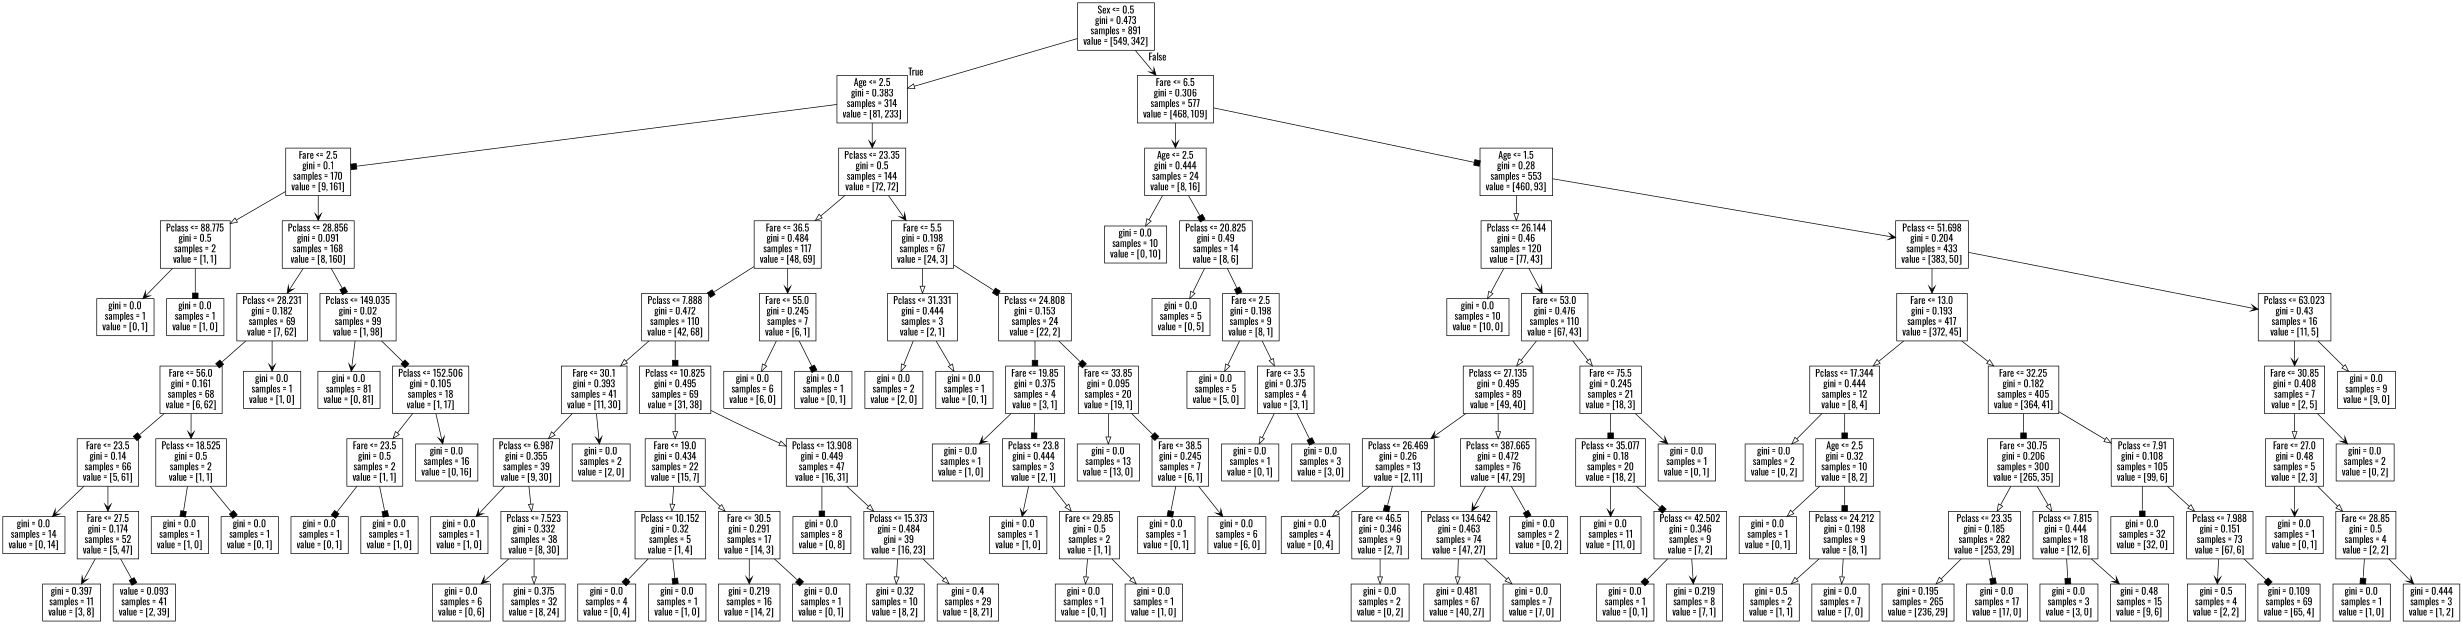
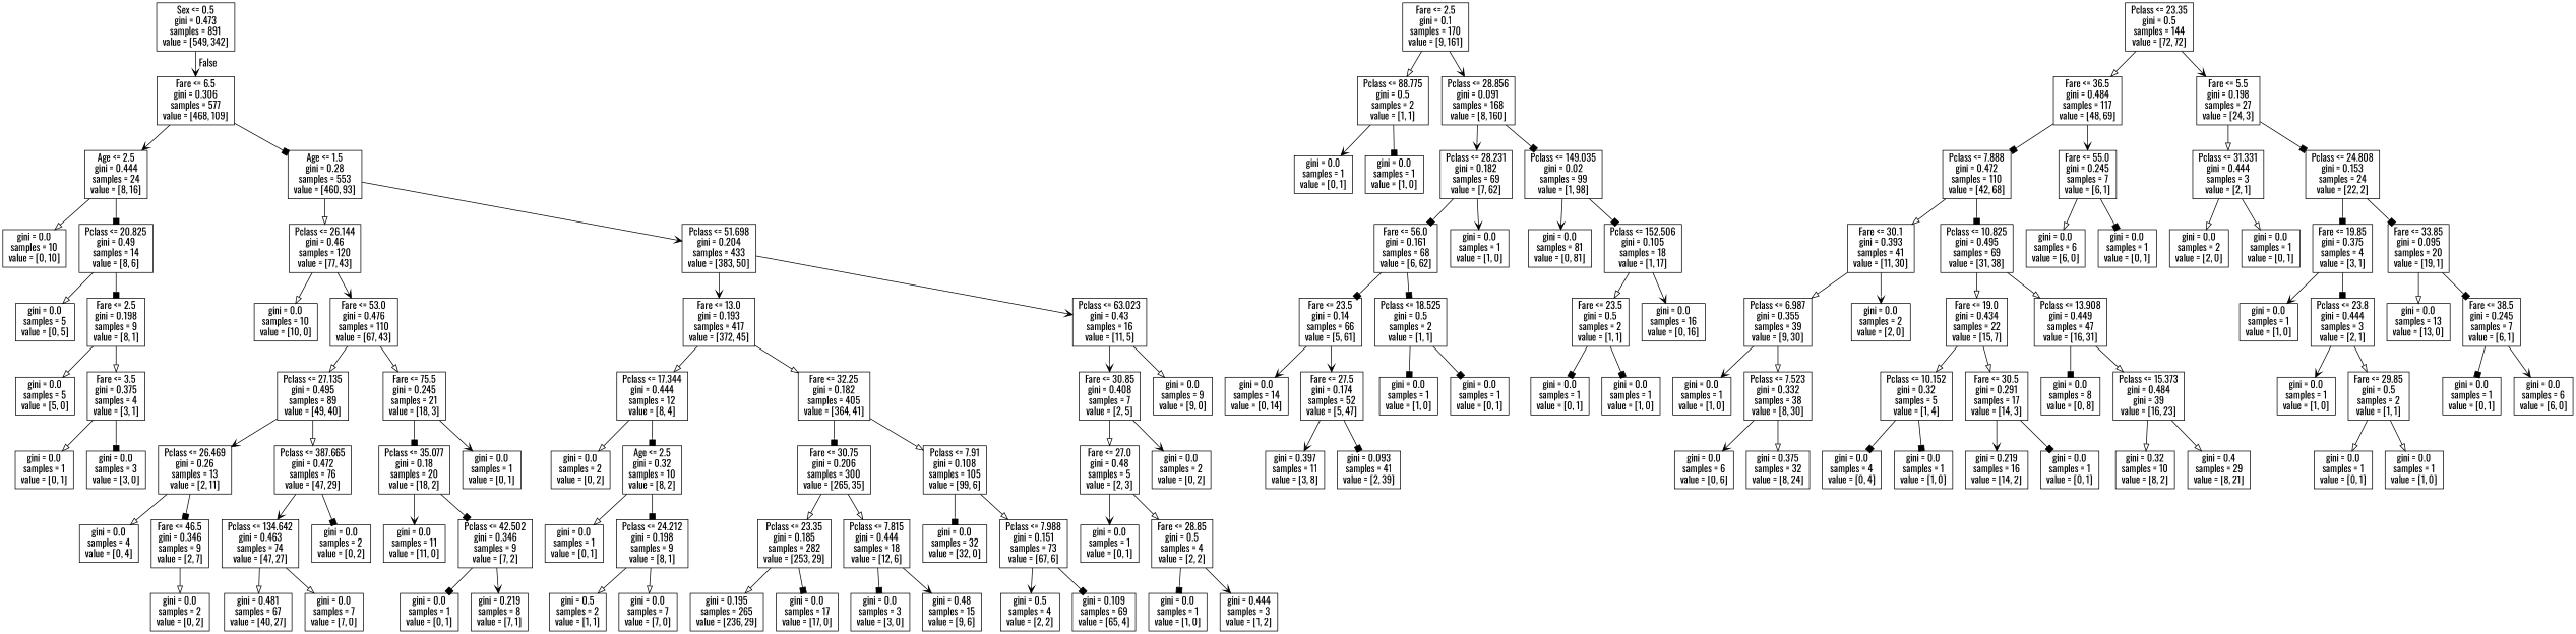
  digraph {
    fontname=Oswald
    node [fontname=Oswald shape=box]
    edge [arrowhead=onormal fontname=Oswald]
    n1 [label="Sex <= 0.5\ngini = 0.473\nsamples = 891\nvalue = [549, 342]"]
-   n2 [label="Age <= 2.5\ngini = 0.383\nsamples = 314\nvalue = [81, 233]"]
    n3 [label="Fare <= 6.5\ngini = 0.306\nsamples = 577\nvalue = [468, 109]"]
    n4 [label="Fare <= 2.5\ngini = 0.1\nsamples = 170\nvalue = [9, 161]"]
    n5 [label="Pclass <= 23.35\ngini = 0.5\nsamples = 144\nvalue = [72, 72]"]
    n6 [label="Age <= 2.5\ngini = 0.444\nsamples = 24\nvalue = [8, 16]"]
    n7 [label="Age <= 1.5\ngini = 0.28\nsamples = 553\nvalue = [460, 93]"]
    n8 [label="Pclass <= 88.775\ngini = 0.5\nsamples = 2\nvalue = [1, 1]"]
    n9 [label="Pclass <= 28.856\ngini = 0.091\nsamples = 168\nvalue = [8, 160]"]
    n10 [label="Fare <= 36.5\ngini = 0.484\nsamples = 117\nvalue = [48, 69]"]
-   n11 [label="Fare <= 5.5\ngini = 0.198\nsamples = 67\nvalue = [24, 3]"]
+   n11 [label="Fare <= 5.5\ngini = 0.198\nsamples = 27\nvalue = [24, 3]"]
    n12 [label="gini = 0.0\nsamples = 1\nvalue = [0, 1]"]
    n13 [label="gini = 0.0\nsamples = 1\nvalue = [1, 0]"]
    n14 [label="Pclass <= 28.231\ngini = 0.182\nsamples = 69\nvalue = [7, 62]"]
    n15 [label="Pclass <= 149.035\ngini = 0.02\nsamples = 99\nvalue = [1, 98]"]
    n16 [label="Fare <= 56.0\ngini = 0.161\nsamples = 68\nvalue = [6, 62]"]
    n17 [label="gini = 0.0\nsamples = 1\nvalue = [1, 0]"]
    n18 [label="gini = 0.0\nsamples = 81\nvalue = [0, 81]"]
    n19 [label="Pclass <= 152.506\ngini = 0.105\nsamples = 18\nvalue = [1, 17]"]
    n20 [label="Fare <= 23.5\ngini = 0.14\nsamples = 66\nvalue = [5, 61]"]
    n21 [label="Pclass <= 18.525\ngini = 0.5\nsamples = 2\nvalue = [1, 1]"]
    n22 [label="gini = 0.0\nsamples = 14\nvalue = [0, 14]"]
    n23 [label="Fare <= 27.5\ngini = 0.174\nsamples = 52\nvalue = [5, 47]"]
    n24 [label="gini = 0.0\nsamples = 1\nvalue = [1, 0]"]
    n25 [label="gini = 0.0\nsamples = 1\nvalue = [0, 1]"]
    n26 [label="gini = 0.397\nsamples = 11\nvalue = [3, 8]"]
-   n27 [label="value = 0.093\nsamples = 41\nvalue = [2, 39]"]
+   n27 [label="gini = 0.093\nsamples = 41\nvalue = [2, 39]"]
    n28 [label="Fare <= 23.5\ngini = 0.5\nsamples = 2\nvalue = [1, 1]"]
    n29 [label="gini = 0.0\nsamples = 16\nvalue = [0, 16]"]
    n30 [label="gini = 0.0\nsamples = 1\nvalue = [0, 1]"]
    n31 [label="gini = 0.0\nsamples = 1\nvalue = [1, 0]"]
    n32 [label="Pclass <= 7.888\ngini = 0.472\nsamples = 110\nvalue = [42, 68]"]
    n33 [label="Fare <= 55.0\ngini = 0.245\nsamples = 7\nvalue = [6, 1]"]
    n34 [label="Pclass <= 31.331\ngini = 0.444\nsamples = 3\nvalue = [2, 1]"]
    n35 [label="Pclass <= 24.808\ngini = 0.153\nsamples = 24\nvalue = [22, 2]"]
    n36 [label="Fare <= 30.1\ngini = 0.393\nsamples = 41\nvalue = [11, 30]"]
    n37 [label="Pclass <= 10.825\ngini = 0.495\nsamples = 69\nvalue = [31, 38]"]
    n38 [label="gini = 0.0\nsamples = 6\nvalue = [6, 0]"]
    n39 [label="gini = 0.0\nsamples = 1\nvalue = [0, 1]"]
    n40 [label="Pclass <= 6.987\ngini = 0.355\nsamples = 39\nvalue = [9, 30]"]
    n41 [label="gini = 0.0\nsamples = 2\nvalue = [2, 0]"]
    n42 [label="Fare <= 19.0\ngini = 0.434\nsamples = 22\nvalue = [15, 7]"]
    n43 [label="Pclass <= 13.908\ngini = 0.449\nsamples = 47\nvalue = [16, 31]"]
    n44 [label="gini = 0.0\nsamples = 1\nvalue = [1, 0]"]
    n45 [label="Pclass <= 7.523\ngini = 0.332\nsamples = 38\nvalue = [8, 30]"]
    n46 [label="gini = 0.0\nsamples = 6\nvalue = [0, 6]"]
    n47 [label="gini = 0.375\nsamples = 32\nvalue = [8, 24]"]
    n48 [label="Pclass <= 10.152\ngini = 0.32\nsamples = 5\nvalue = [1, 4]"]
    n49 [label="Fare <= 30.5\ngini = 0.291\nsamples = 17\nvalue = [14, 3]"]
    n50 [label="gini = 0.0\nsamples = 8\nvalue = [0, 8]"]
    n51 [label="Pclass <= 15.373\ngini = 0.484\ngini = 39\nvalue = [16, 23]"]
    n52 [label="gini = 0.0\nsamples = 4\nvalue = [0, 4]"]
    n53 [label="gini = 0.0\nsamples = 1\nvalue = [1, 0]"]
    n54 [label="gini = 0.219\nsamples = 16\nvalue = [14, 2]"]
    n55 [label="gini = 0.0\nsamples = 1\nvalue = [0, 1]"]
    n56 [label="gini = 0.32\nsamples = 10\nvalue = [8, 2]"]
    n57 [label="gini = 0.4\nsamples = 29\nvalue = [8, 21]"]
    n58 [label="gini = 0.0\nsamples = 2\nvalue = [2, 0]"]
    n59 [label="gini = 0.0\nsamples = 1\nvalue = [0, 1]"]
    n60 [label="Fare <= 19.85\ngini = 0.375\nsamples = 4\nvalue = [3, 1]"]
    n61 [label="Fare <= 33.85\ngini = 0.095\nsamples = 20\nvalue = [19, 1]"]
    n62 [label="gini = 0.0\nsamples = 1\nvalue = [1, 0]"]
    n63 [label="Pclass <= 23.8\ngini = 0.444\nsamples = 3\nvalue = [2, 1]"]
    n64 [label="gini = 0.0\nsamples = 13\nvalue = [13, 0]"]
    n65 [label="Fare <= 38.5\ngini = 0.245\nsamples = 7\nvalue = [6, 1]"]
    n66 [label="gini = 0.0\nsamples = 1\nvalue = [1, 0]"]
    n67 [label="Fare <= 29.85\ngini = 0.5\nsamples = 2\nvalue = [1, 1]"]
    n68 [label="gini = 0.0\nsamples = 1\nvalue = [0, 1]"]
    n69 [label="gini = 0.0\nsamples = 1\nvalue = [1, 0]"]
    n70 [label="gini = 0.0\nsamples = 1\nvalue = [0, 1]"]
    n71 [label="gini = 0.0\nsamples = 6\nvalue = [6, 0]"]
    n72 [label="gini = 0.0\nsamples = 10\nvalue = [0, 10]"]
    n73 [label="Pclass <= 20.825\ngini = 0.49\nsamples = 14\nvalue = [8, 6]"]
    n74 [label="Pclass <= 26.144\ngini = 0.46\nsamples = 120\nvalue = [77, 43]"]
    n75 [label="Pclass <= 51.698\ngini = 0.204\nsamples = 433\nvalue = [383, 50]"]
    n76 [label="gini = 0.0\nsamples = 5\nvalue = [0, 5]"]
    n77 [label="Fare <= 2.5\ngini = 0.198\nsamples = 9\nvalue = [8, 1]"]
    n78 [label="gini = 0.0\nsamples = 5\nvalue = [5, 0]"]
    n79 [label="Fare <= 3.5\ngini = 0.375\nsamples = 4\nvalue = [3, 1]"]
    n80 [label="gini = 0.0\nsamples = 1\nvalue = [0, 1]"]
    n81 [label="gini = 0.0\nsamples = 3\nvalue = [3, 0]"]
    n82 [label="gini = 0.0\nsamples = 10\nvalue = [10, 0]"]
    n83 [label="Fare <= 53.0\ngini = 0.476\nsamples = 110\nvalue = [67, 43]"]
    n84 [label="Fare <= 13.0\ngini = 0.193\nsamples = 417\nvalue = [372, 45]"]
    n85 [label="Pclass <= 63.023\ngini = 0.43\nsamples = 16\nvalue = [11, 5]"]
    n86 [label="Pclass <= 27.135\ngini = 0.495\nsamples = 89\nvalue = [49, 40]"]
    n87 [label="Fare <= 75.5\ngini = 0.245\nsamples = 21\nvalue = [18, 3]"]
    n88 [label="Pclass <= 26.469\ngini = 0.26\nsamples = 13\nvalue = [2, 11]"]
    n89 [label="Pclass <= 387.665\ngini = 0.472\nsamples = 76\nvalue = [47, 29]"]
    n90 [label="Pclass <= 35.077\ngini = 0.18\nsamples = 20\nvalue = [18, 2]"]
    n91 [label="gini = 0.0\nsamples = 1\nvalue = [0, 1]"]
    n92 [label="gini = 0.0\nsamples = 4\nvalue = [0, 4]"]
    n93 [label="Fare <= 46.5\ngini = 0.346\nsamples = 9\nvalue = [2, 7]"]
    n94 [label="Pclass <= 134.642\ngini = 0.463\nsamples = 74\nvalue = [47, 27]"]
    n95 [label="gini = 0.0\nsamples = 2\nvalue = [0, 2]"]
    n96 [label="gini = 0.0\nsamples = 2\nvalue = [0, 2]"]
    n97 [label="gini = 0.481\nsamples = 67\nvalue = [40, 27]"]
    n98 [label="gini = 0.0\nsamples = 7\nvalue = [7, 0]"]
    n99 [label="gini = 0.0\nsamples = 11\nvalue = [11, 0]"]
    n100 [label="Pclass <= 42.502\ngini = 0.346\nsamples = 9\nvalue = [7, 2]"]
    n101 [label="gini = 0.0\nsamples = 1\nvalue = [0, 1]"]
    n102 [label="gini = 0.219\nsamples = 8\nvalue = [7, 1]"]
    n103 [label="Pclass <= 17.344\ngini = 0.444\nsamples = 12\nvalue = [8, 4]"]
    n104 [label="Fare <= 32.25\ngini = 0.182\nsamples = 405\nvalue = [364, 41]"]
    n105 [label="Fare <= 30.85\ngini = 0.408\nsamples = 7\nvalue = [2, 5]"]
    n106 [label="gini = 0.0\nsamples = 9\nvalue = [9, 0]"]
    n107 [label="gini = 0.0\nsamples = 2\nvalue = [0, 2]"]
    n108 [label="Age <= 2.5\ngini = 0.32\nsamples = 10\nvalue = [8, 2]"]
    n109 [label="Fare <= 30.75\ngini = 0.206\nsamples = 300\nvalue = [265, 35]"]
    n110 [label="Pclass <= 7.91\ngini = 0.108\nsamples = 105\nvalue = [99, 6]"]
    n111 [label="gini = 0.0\nsamples = 1\nvalue = [0, 1]"]
    n112 [label="Pclass <= 24.212\ngini = 0.198\nsamples = 9\nvalue = [8, 1]"]
    n113 [label="gini = 0.5\nsamples = 2\nvalue = [1, 1]"]
    n114 [label="gini = 0.0\nsamples = 7\nvalue = [7, 0]"]
    n115 [label="Pclass <= 23.35\ngini = 0.185\nsamples = 282\nvalue = [253, 29]"]
    n116 [label="Pclass <= 7.815\ngini = 0.444\nsamples = 18\nvalue = [12, 6]"]
    n117 [label="gini = 0.0\nsamples = 32\nvalue = [32, 0]"]
    n118 [label="Pclass <= 7.988\ngini = 0.151\nsamples = 73\nvalue = [67, 6]"]
    n119 [label="gini = 0.195\nsamples = 265\nvalue = [236, 29]"]
    n120 [label="gini = 0.0\nsamples = 17\nvalue = [17, 0]"]
    n121 [label="gini = 0.0\nsamples = 3\nvalue = [3, 0]"]
    n122 [label="gini = 0.48\nsamples = 15\nvalue = [9, 6]"]
    n123 [label="gini = 0.5\nsamples = 4\nvalue = [2, 2]"]
    n124 [label="gini = 0.109\nsamples = 69\nvalue = [65, 4]"]
    n125 [label="Fare <= 27.0\ngini = 0.48\nsamples = 5\nvalue = [2, 3]"]
    n126 [label="gini = 0.0\nsamples = 2\nvalue = [0, 2]"]
    n127 [label="gini = 0.0\nsamples = 1\nvalue = [0, 1]"]
    n128 [label="Fare <= 28.85\ngini = 0.5\nsamples = 4\nvalue = [2, 2]"]
    n129 [label="gini = 0.0\nsamples = 1\nvalue = [1, 0]"]
    n130 [label="gini = 0.444\nsamples = 3\nvalue = [1, 2]"]
-   n1 -> n2 [headlabel=True labelangle=45 labeldistance=2.5]
    n1 -> n3 [arrowhead=vee headlabel=False labelangle=-45 labeldistance=2.5]
-   n2 -> n4 [arrowhead=box]
-   n2 -> n5 [arrowhead=vee]
    n3 -> n6 [arrowhead=vee]
    n3 -> n7 [arrowhead=box]
    n4 -> n8
    n4 -> n9 [arrowhead=vee]
    n5 -> n10
    n5 -> n11 [arrowhead=vee]
    n6 -> n72
    n6 -> n73 [arrowhead=box]
    n7 -> n74
    n7 -> n75 [arrowhead=vee]
    n8 -> n12 [arrowhead=vee]
    n8 -> n13 [arrowhead=box]
    n9 -> n14 [arrowhead=vee]
    n9 -> n15 [arrowhead=box]
    n10 -> n32 [arrowhead=box]
    n10 -> n33 [arrowhead=vee]
    n11 -> n34
    n11 -> n35 [arrowhead=box]
    n14 -> n16 [arrowhead=box]
    n14 -> n17 [arrowhead=vee]
    n15 -> n18 [arrowhead=vee]
    n15 -> n19 [arrowhead=box]
    n16 -> n20 [arrowhead=box]
-   n16 -> n21 [arrowhead=vee]
+   n16 -> n21 [arrowhead=box]
    n19 -> n28
    n19 -> n29 [arrowhead=vee]
    n20 -> n22 [arrowhead=vee]
    n20 -> n23 [arrowhead=vee]
    n21 -> n24 [arrowhead=box]
    n21 -> n25 [arrowhead=box]
    n23 -> n26 [arrowhead=vee]
    n23 -> n27 [arrowhead=box]
    n28 -> n30 [arrowhead=box]
    n28 -> n31 [arrowhead=box]
    n32 -> n36
    n32 -> n37 [arrowhead=box]
    n33 -> n38
    n33 -> n39 [arrowhead=box]
    n34 -> n58
    n34 -> n59
    n35 -> n60 [arrowhead=box]
    n35 -> n61 [arrowhead=box]
    n36 -> n40
    n36 -> n41 [arrowhead=vee]
    n37 -> n42
    n37 -> n43
    n40 -> n44 [arrowhead=vee]
    n40 -> n45
    n42 -> n48
    n42 -> n49
    n43 -> n50 [arrowhead=box]
    n43 -> n51
    n45 -> n46 [arrowhead=vee]
    n45 -> n47
    n48 -> n52 [arrowhead=box]
    n48 -> n53 [arrowhead=box]
    n49 -> n54 [arrowhead=vee]
    n49 -> n55 [arrowhead=box]
    n51 -> n56
    n51 -> n57
    n60 -> n62 [arrowhead=vee]
    n60 -> n63 [arrowhead=box]
    n61 -> n64
    n61 -> n65 [arrowhead=box]
    n63 -> n66 [arrowhead=vee]
    n63 -> n67
    n65 -> n70 [arrowhead=box]
    n65 -> n71 [arrowhead=vee]
    n67 -> n68
    n67 -> n69
    n73 -> n76
    n73 -> n77 [arrowhead=box]
    n74 -> n82
    n74 -> n83 [arrowhead=vee]
    n75 -> n84 [arrowhead=vee]
    n75 -> n85 [arrowhead=vee]
    n77 -> n78
    n77 -> n79
    n79 -> n80
    n79 -> n81 [arrowhead=box]
    n83 -> n86
    n83 -> n87
    n84 -> n103
    n84 -> n104
    n85 -> n105 [arrowhead=vee]
    n85 -> n106
    n86 -> n88 [arrowhead=vee]
    n86 -> n89
    n87 -> n90 [arrowhead=box]
    n87 -> n91 [arrowhead=vee]
    n88 -> n92
    n88 -> n93 [arrowhead=box]
    n89 -> n94 [arrowhead=vee]
    n89 -> n95 [arrowhead=box]
    n90 -> n99 [arrowhead=vee]
    n90 -> n100 [arrowhead=box]
    n93 -> n96
    n94 -> n97
    n94 -> n98
    n100 -> n101 [arrowhead=box]
    n100 -> n102 [arrowhead=vee]
    n103 -> n107
    n103 -> n108 [arrowhead=box]
    n104 -> n109 [arrowhead=box]
    n104 -> n110
    n105 -> n125
    n105 -> n126 [arrowhead=vee]
    n108 -> n111
    n108 -> n112 [arrowhead=box]
    n109 -> n115
    n109 -> n116
    n110 -> n117 [arrowhead=box]
    n110 -> n118
    n112 -> n113
    n112 -> n114
    n115 -> n119
    n115 -> n120 [arrowhead=box]
    n116 -> n121 [arrowhead=box]
    n116 -> n122 [arrowhead=vee]
    n118 -> n123 [arrowhead=vee]
    n118 -> n124 [arrowhead=box]
    n125 -> n127 [arrowhead=vee]
    n125 -> n128
    n128 -> n129 [arrowhead=box]
    n128 -> n130 [arrowhead=vee]
  }
